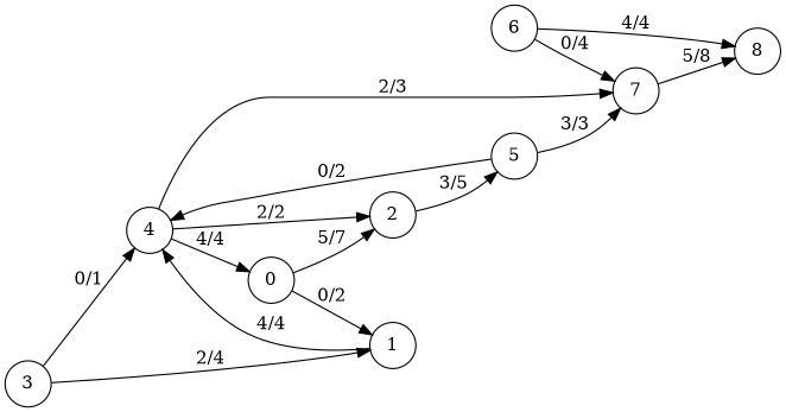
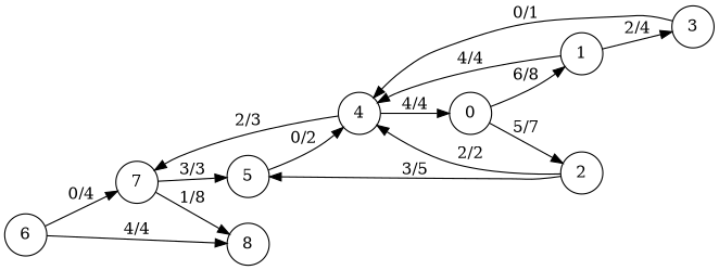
  digraph {
    rankdir=LR
    node [shape=circle]
    7
    8
    6
    3
    4
    0
    5
    2
    1
-   7 -> 8 [label="5/8"]
+   7 -> 8 [label="1/8"]
    6 -> 7 [label="0/4"]
    6 -> 8 [label="4/4"]
    3 -> 4 [label="0/1"]
    4 -> 7 [label="2/3"]
    4 -> 0 [label="4/4"]
    0 -> 2 [label="5/7"]
-   0 -> 1 [label="0/2"]
-   5 -> 7 [label="3/3"]
+   0 -> 1 [label="6/8"]
+   7 -> 5 [label="3/3"]
    5 -> 4 [label="0/2"]
-   4 -> 2 [label="2/2"]
+   2 -> 4 [label="2/2"]
    2 -> 5 [label="3/5"]
-   3 -> 1 [label="2/4"]
+   1 -> 3 [label="2/4"]
    1 -> 4 [label="4/4"]
  }
